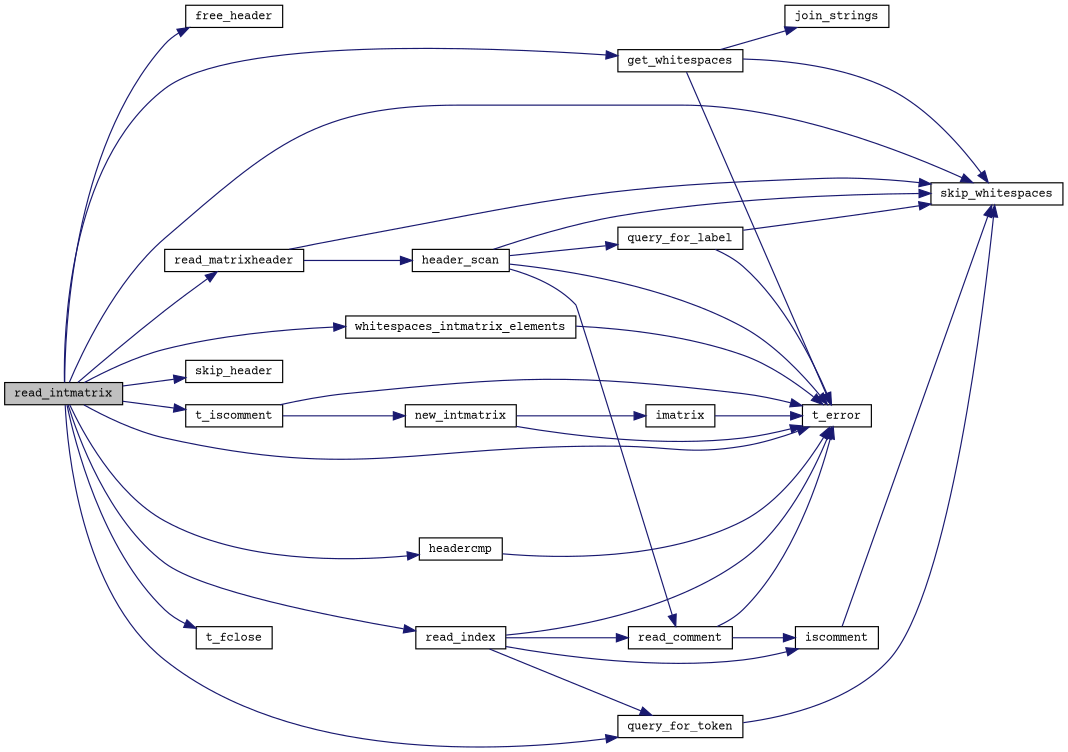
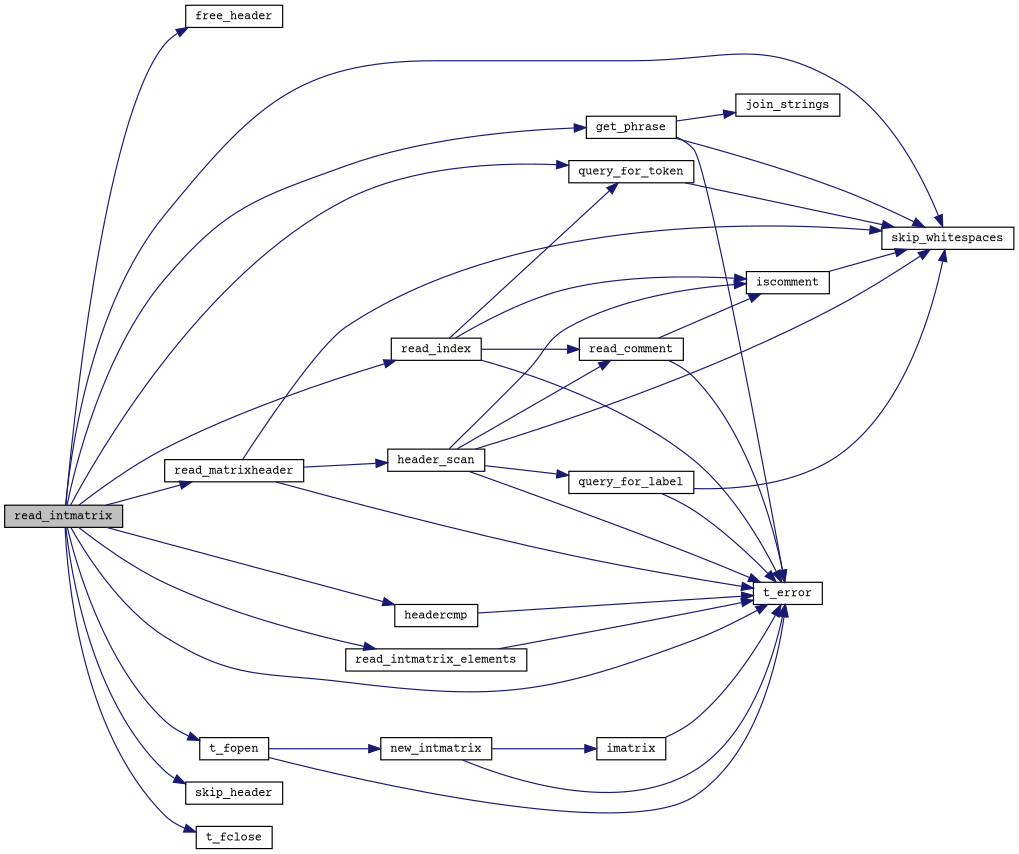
  digraph {
    fontname="Courier Prime"
    rankdir=LR
    node [color=black fontname="Courier Prime" fontsize=10 shape=record]
    edge [color=midnightblue fontname="Courier Prime" fontsize=10 labelfontname=FreeSans labelfontsize=10 style=solid]
    n1 [fillcolor=grey75 fontcolor=black height=0.2 label=read_intmatrix style=filled width=0.4]
    n2 [height=0.2 label=free_header width=0.4]
-   n3 [height=0.2 label=get_whitespaces width=0.4]
+   n3 [height=0.2 label=get_phrase width=0.4]
    n4 [height=0.2 label=skip_whitespaces width=0.4]
    n5 [height=0.2 label=t_error width=0.4]
    n6 [height=0.2 label=headercmp width=0.4]
    n7 [height=0.2 label=skip_header width=0.4]
    n8 [height=0.2 label=query_for_token width=0.4]
    n9 [height=0.2 label=read_index width=0.4]
-   n10 [height=0.2 label=whitespaces_intmatrix_elements width=0.4]
+   n10 [height=0.2 label=read_intmatrix_elements width=0.4]
    n11 [height=0.2 label=read_matrixheader width=0.4]
    n12 [height=0.2 label=t_fclose width=0.4]
-   n13 [height=0.2 label=t_iscomment width=0.4]
+   n13 [height=0.2 label=t_fopen width=0.4]
    n14 [height=0.2 label=join_strings width=0.4]
    n15 [height=0.2 label=new_intmatrix width=0.4]
    n16 [height=0.2 label=imatrix width=0.4]
    n17 [height=0.2 label=iscomment width=0.4]
    n18 [height=0.2 label=read_comment width=0.4]
    n19 [height=0.2 label=header_scan width=0.4]
    n20 [height=0.2 label=query_for_label width=0.4]
    n1 -> n2
    n1 -> n3
    n1 -> n4
    n1 -> n5
    n1 -> n6
    n1 -> n7
    n1 -> n8
    n1 -> n9
    n1 -> n10
    n1 -> n11
    n1 -> n12
    n1 -> n13
    n3 -> n4
    n3 -> n5
    n3 -> n14
    n6 -> n5
    n8 -> n4
    n9 -> n5
    n9 -> n8
    n9 -> n17
    n9 -> n18
    n10 -> n5
    n11 -> n4
+   n11 -> n5
    n11 -> n19
    n13 -> n5
    n13 -> n15
    n15 -> n5
    n15 -> n16
    n16 -> n5
    n17 -> n4
    n18 -> n5
    n18 -> n17
    n19 -> n4
    n19 -> n5
+   n19 -> n17
    n19 -> n18
    n19 -> n20
    n20 -> n4
    n20 -> n5
  }
